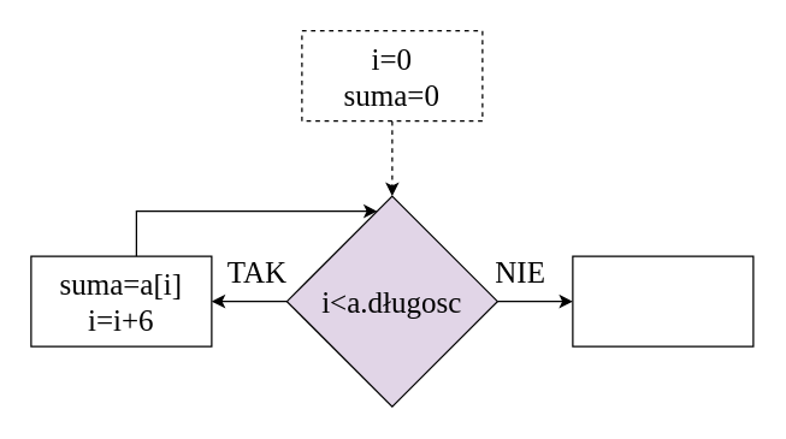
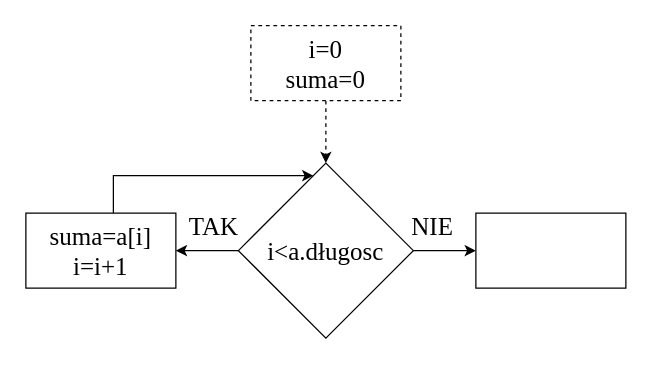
  <mxCell id="0" />
  <mxCell id="1" parent="0" />
  <mxCell id="2" style="edgeStyle=orthogonalEdgeStyle;rounded=0;hachureGap=4;orthogonalLoop=1;jettySize=auto;html=1;entryX=0.5;entryY=0;entryDx=0;entryDy=0;fontFamily=Architects Daughter;fontSource=https%3A%2F%2Ffonts.googleapis.com%2Fcss%3Ffamily%3DArchitects%2BDaughter;fontSize=16;labelBackgroundColor=none;fontColor=default;dashed=1;" edge="1" parent="1" source="3" target="6"><mxGeometry relative="1" as="geometry" /></mxCell>
  <mxCell id="3" value="&lt;div&gt;i=0&lt;/div&gt;suma=0" style="rounded=0;whiteSpace=wrap;html=1;hachureGap=4;fontFamily=Architects Daughter;fontSource=https%3A%2F%2Ffonts.googleapis.com%2Fcss%3Ffamily%3DArchitects%2BDaughter;fontSize=20;labelBackgroundColor=none;dashed=1;" vertex="1" parent="1"><mxGeometry x="200" y="20" width="120" height="60" as="geometry" /></mxCell>
  <mxCell id="4" style="edgeStyle=orthogonalEdgeStyle;rounded=0;hachureGap=4;orthogonalLoop=1;jettySize=auto;html=1;fontFamily=Architects Daughter;fontSource=https%3A%2F%2Ffonts.googleapis.com%2Fcss%3Ffamily%3DArchitects%2BDaughter;fontSize=16;entryX=1;entryY=0.5;entryDx=0;entryDy=0;labelBackgroundColor=none;fontColor=default;" edge="1" parent="1" source="6" target="8"><mxGeometry relative="1" as="geometry"><mxPoint x="150" y="190" as="targetPoint" /></mxGeometry></mxCell>
  <mxCell id="5" style="edgeStyle=orthogonalEdgeStyle;rounded=0;hachureGap=4;orthogonalLoop=1;jettySize=auto;html=1;exitX=1;exitY=0.5;exitDx=0;exitDy=0;entryX=0;entryY=0.5;entryDx=0;entryDy=0;fontFamily=Architects Daughter;fontSource=https%3A%2F%2Ffonts.googleapis.com%2Fcss%3Ffamily%3DArchitects%2BDaughter;fontSize=16;labelBackgroundColor=none;fontColor=default;" edge="1" parent="1" source="6" target="9"><mxGeometry relative="1" as="geometry" /></mxCell>
- <mxCell id="6" value="&lt;div&gt;i&amp;lt;a.długosc&lt;/div&gt;" style="rhombus;whiteSpace=wrap;html=1;hachureGap=4;fontFamily=Architects Daughter;fontSource=https%3A%2F%2Ffonts.googleapis.com%2Fcss%3Ffamily%3DArchitects%2BDaughter;fontSize=20;labelBackgroundColor=none;fillColor=#e1d5e7;" vertex="1" parent="1"><mxGeometry x="190" y="130" width="140" height="140" as="geometry" /></mxCell>
+ <mxCell id="6" value="&lt;div&gt;i&amp;lt;a.długosc&lt;/div&gt;" style="rhombus;whiteSpace=wrap;html=1;hachureGap=4;fontFamily=Architects Daughter;fontSource=https%3A%2F%2Ffonts.googleapis.com%2Fcss%3Ffamily%3DArchitects%2BDaughter;fontSize=20;labelBackgroundColor=none;" vertex="1" parent="1"><mxGeometry x="190" y="130" width="140" height="140" as="geometry" /></mxCell>
  <mxCell id="7" style="edgeStyle=orthogonalEdgeStyle;rounded=0;hachureGap=4;orthogonalLoop=1;jettySize=auto;html=1;fontFamily=Architects Daughter;fontSource=https%3A%2F%2Ffonts.googleapis.com%2Fcss%3Ffamily%3DArchitects%2BDaughter;fontSize=16;labelBackgroundColor=none;fontColor=default;" edge="1" parent="1" source="8" target="6"><mxGeometry relative="1" as="geometry"><mxPoint x="230" y="140" as="targetPoint" /><Array as="points"><mxPoint x="90" y="140" /><mxPoint x="260" y="140" /></Array></mxGeometry></mxCell>
- <mxCell id="8" value="suma=a[i]&lt;br&gt;&lt;div&gt;i=i+6&lt;/div&gt;" style="rounded=0;whiteSpace=wrap;html=1;hachureGap=4;fontFamily=Architects Daughter;fontSource=https%3A%2F%2Ffonts.googleapis.com%2Fcss%3Ffamily%3DArchitects%2BDaughter;fontSize=20;labelBackgroundColor=none;" vertex="1" parent="1"><mxGeometry x="20" y="170" width="120" height="60" as="geometry" /></mxCell>
+ <mxCell id="8" value="suma=a[i]&lt;br&gt;&lt;div&gt;i=i+1&lt;/div&gt;" style="rounded=0;whiteSpace=wrap;html=1;hachureGap=4;fontFamily=Architects Daughter;fontSource=https%3A%2F%2Ffonts.googleapis.com%2Fcss%3Ffamily%3DArchitects%2BDaughter;fontSize=20;labelBackgroundColor=none;" vertex="1" parent="1"><mxGeometry x="20" y="170" width="120" height="60" as="geometry" /></mxCell>
  <mxCell id="9" value="" style="rounded=0;whiteSpace=wrap;html=1;hachureGap=4;fontFamily=Architects Daughter;fontSource=https%3A%2F%2Ffonts.googleapis.com%2Fcss%3Ffamily%3DArchitects%2BDaughter;fontSize=20;labelBackgroundColor=none;" vertex="1" parent="1"><mxGeometry x="380" y="170" width="120" height="60" as="geometry" /></mxCell>
  <mxCell id="10" value="TAK" style="text;html=1;align=center;verticalAlign=middle;resizable=0;points=[];autosize=1;strokeColor=none;fillColor=none;fontSize=20;fontFamily=Architects Daughter;labelBackgroundColor=none;" vertex="1" parent="1"><mxGeometry x="140" y="160" width="60" height="40" as="geometry" /></mxCell>
  <mxCell id="11" value="NIE" style="text;html=1;align=center;verticalAlign=middle;resizable=0;points=[];autosize=1;strokeColor=none;fillColor=none;fontSize=20;fontFamily=Architects Daughter;labelBackgroundColor=none;" vertex="1" parent="1"><mxGeometry x="320" y="160" width="50" height="40" as="geometry" /></mxCell>
